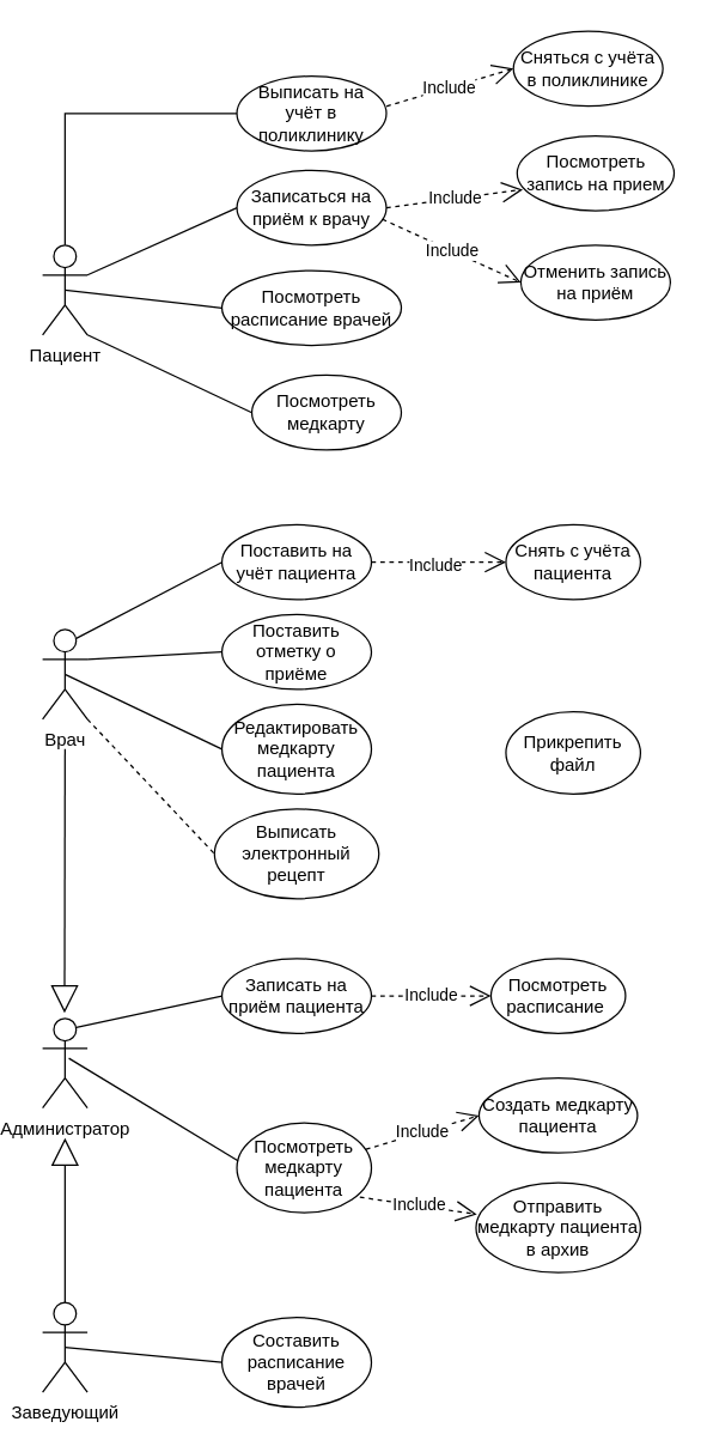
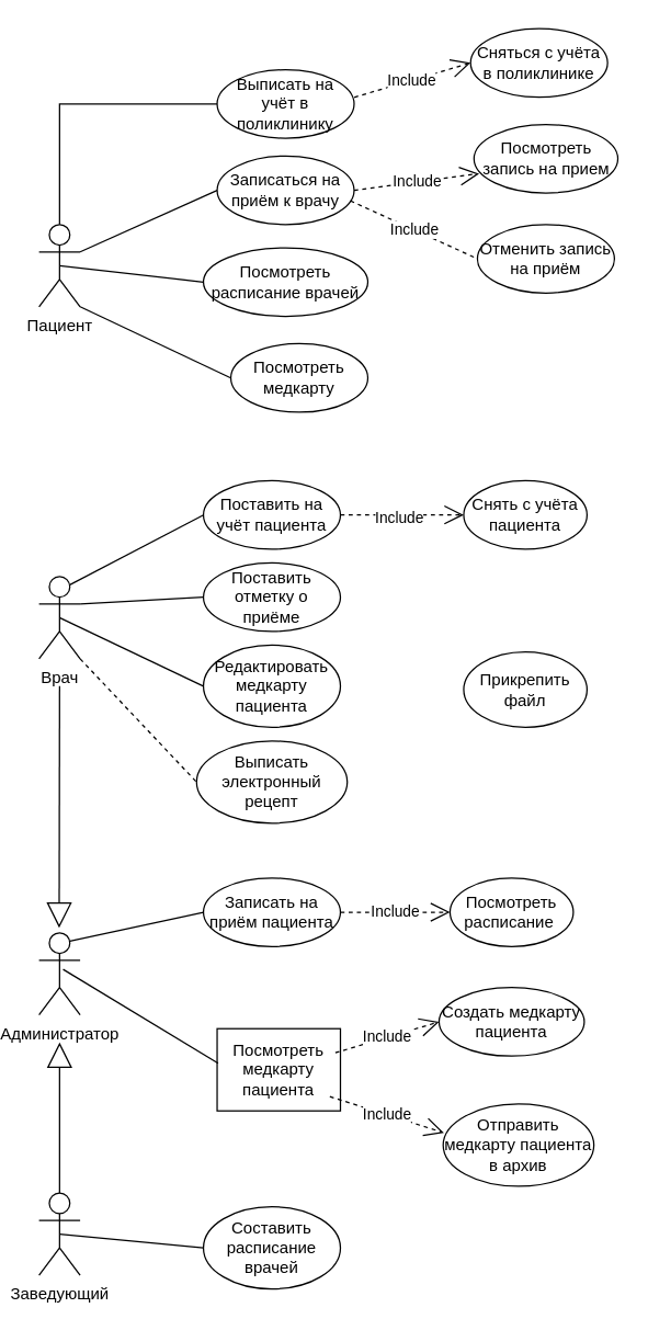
  <mxCell id="0" />
  <mxCell id="1" parent="0" />
  <mxCell id="2" value="&lt;font style=&quot;vertical-align: inherit;&quot;&gt;&lt;font style=&quot;vertical-align: inherit;&quot;&gt;Пациент&lt;/font&gt;&lt;/font&gt;" style="shape=umlActor;verticalLabelPosition=bottom;verticalAlign=top;html=1;" vertex="1" parent="1"><mxGeometry x="20" y="163" width="30" height="60" as="geometry" /></mxCell>
  <mxCell id="3" value="&lt;font style=&quot;vertical-align: inherit;&quot;&gt;&lt;font style=&quot;vertical-align: inherit;&quot;&gt;Выписать на учёт в поликлинику&lt;/font&gt;&lt;/font&gt;" style="ellipse;whiteSpace=wrap;html=1;" vertex="1" parent="1"><mxGeometry x="150" y="50" width="100" height="50" as="geometry" /></mxCell>
  <mxCell id="4" value="&lt;font style=&quot;vertical-align: inherit;&quot;&gt;&lt;font style=&quot;vertical-align: inherit;&quot;&gt;&lt;font style=&quot;vertical-align: inherit;&quot;&gt;&lt;font style=&quot;vertical-align: inherit;&quot;&gt;Сняться с учёта в поликлинике&lt;/font&gt;&lt;/font&gt;&lt;/font&gt;&lt;/font&gt;" style="ellipse;whiteSpace=wrap;html=1;" vertex="1" parent="1"><mxGeometry x="335" y="20" width="100" height="50" as="geometry" /></mxCell>
  <mxCell id="5" value="&lt;font style=&quot;vertical-align: inherit;&quot;&gt;&lt;font style=&quot;vertical-align: inherit;&quot;&gt;Записаться на приём к врачу&lt;/font&gt;&lt;/font&gt;" style="ellipse;whiteSpace=wrap;html=1;" vertex="1" parent="1"><mxGeometry x="150" y="113" width="100" height="50" as="geometry" /></mxCell>
  <mxCell id="6" value="&lt;font style=&quot;vertical-align: inherit;&quot;&gt;&lt;font style=&quot;vertical-align: inherit;&quot;&gt;&lt;font style=&quot;vertical-align: inherit;&quot;&gt;&lt;font style=&quot;vertical-align: inherit;&quot;&gt;&lt;font style=&quot;vertical-align: inherit;&quot;&gt;&lt;font style=&quot;vertical-align: inherit;&quot;&gt;Посмотреть запись на прием&lt;/font&gt;&lt;/font&gt;&lt;/font&gt;&lt;/font&gt;&lt;/font&gt;&lt;/font&gt;" style="ellipse;whiteSpace=wrap;html=1;" vertex="1" parent="1"><mxGeometry x="337.5" y="90" width="105" height="50" as="geometry" /></mxCell>
  <mxCell id="7" value="&lt;font style=&quot;vertical-align: inherit;&quot;&gt;&lt;font style=&quot;vertical-align: inherit;&quot;&gt;Отменить запись на приём&lt;/font&gt;&lt;/font&gt;" style="ellipse;whiteSpace=wrap;html=1;" vertex="1" parent="1"><mxGeometry x="340" y="163" width="100" height="50" as="geometry" /></mxCell>
  <mxCell id="8" value="&lt;font style=&quot;vertical-align: inherit;&quot;&gt;&lt;font style=&quot;vertical-align: inherit;&quot;&gt;Посмотреть расписание врачей&lt;/font&gt;&lt;/font&gt;" style="ellipse;whiteSpace=wrap;html=1;" vertex="1" parent="1"><mxGeometry x="140" y="180" width="120" height="50" as="geometry" /></mxCell>
  <mxCell id="9" value="&lt;font style=&quot;vertical-align: inherit;&quot;&gt;&lt;font style=&quot;vertical-align: inherit;&quot;&gt;Посмотреть медкарту&lt;/font&gt;&lt;/font&gt;" style="ellipse;whiteSpace=wrap;html=1;" vertex="1" parent="1"><mxGeometry x="160" y="250" width="100" height="50" as="geometry" /></mxCell>
  <mxCell id="10" value="&lt;font style=&quot;vertical-align: inherit;&quot;&gt;&lt;font style=&quot;vertical-align: inherit;&quot;&gt;Include&lt;/font&gt;&lt;/font&gt;" style="endArrow=open;endSize=12;dashed=1;html=1;rounded=0;exitX=1;exitY=0.5;exitDx=0;exitDy=0;entryX=0.036;entryY=0.717;entryDx=0;entryDy=0;entryPerimeter=0;" edge="1" parent="1" source="5" target="6"><mxGeometry width="160" relative="1" as="geometry"><mxPoint x="210" y="250" as="sourcePoint" /><mxPoint x="370" y="250" as="targetPoint" /></mxGeometry></mxCell>
- <mxCell id="11" value="&lt;font style=&quot;vertical-align: inherit;&quot;&gt;&lt;font style=&quot;vertical-align: inherit;&quot;&gt;Include&lt;/font&gt;&lt;/font&gt;" style="endArrow=open;endSize=12;dashed=1;html=1;rounded=0;exitX=0.973;exitY=0.654;exitDx=0;exitDy=0;exitPerimeter=0;entryX=0;entryY=0.5;entryDx=0;entryDy=0;" edge="1" parent="1" source="5" target="7"><mxGeometry width="160" relative="1" as="geometry"><mxPoint x="210" y="250" as="sourcePoint" /><mxPoint x="370" y="250" as="targetPoint" /></mxGeometry></mxCell>
+ <mxCell id="11" value="&lt;font style=&quot;vertical-align: inherit;&quot;&gt;&lt;font style=&quot;vertical-align: inherit;&quot;&gt;Include&lt;/font&gt;&lt;/font&gt;" style="endArrow=none;endSize=12;dashed=1;html=1;rounded=0;exitX=0.973;exitY=0.654;exitDx=0;exitDy=0;exitPerimeter=0;entryX=0;entryY=0.5;entryDx=0;entryDy=0;" edge="1" parent="1" source="5" target="7"><mxGeometry width="160" relative="1" as="geometry"><mxPoint x="210" y="250" as="sourcePoint" /><mxPoint x="370" y="250" as="targetPoint" /></mxGeometry></mxCell>
  <mxCell id="12" value="&lt;font style=&quot;vertical-align: inherit;&quot;&gt;&lt;font style=&quot;vertical-align: inherit;&quot;&gt;Include&lt;/font&gt;&lt;/font&gt;" style="endArrow=open;endSize=12;dashed=1;html=1;rounded=0;exitX=1.001;exitY=0.403;exitDx=0;exitDy=0;exitPerimeter=0;entryX=0;entryY=0.5;entryDx=0;entryDy=0;" edge="1" parent="1" source="3" target="4"><mxGeometry width="160" relative="1" as="geometry"><mxPoint x="210" y="250" as="sourcePoint" /><mxPoint x="370" y="250" as="targetPoint" /></mxGeometry></mxCell>
  <mxCell id="13" value="&lt;font style=&quot;vertical-align: inherit;&quot;&gt;&lt;font style=&quot;vertical-align: inherit;&quot;&gt;Врач&lt;/font&gt;&lt;/font&gt;" style="shape=umlActor;verticalLabelPosition=bottom;verticalAlign=top;html=1;" vertex="1" parent="1"><mxGeometry x="20" y="420" width="30" height="60" as="geometry" /></mxCell>
  <mxCell id="14" value="&lt;font style=&quot;vertical-align: inherit;&quot;&gt;&lt;font style=&quot;vertical-align: inherit;&quot;&gt;Поставить на учёт пациента&lt;/font&gt;&lt;/font&gt;" style="ellipse;whiteSpace=wrap;html=1;" vertex="1" parent="1"><mxGeometry x="140" y="350" width="100" height="50" as="geometry" /></mxCell>
  <mxCell id="15" value="&lt;font style=&quot;vertical-align: inherit;&quot;&gt;&lt;font style=&quot;vertical-align: inherit;&quot;&gt;Снять с учёта пациента&lt;/font&gt;&lt;/font&gt;" style="ellipse;whiteSpace=wrap;html=1;" vertex="1" parent="1"><mxGeometry x="330" y="350" width="90" height="50" as="geometry" /></mxCell>
  <mxCell id="16" value="&lt;font style=&quot;vertical-align: inherit;&quot;&gt;&lt;font style=&quot;vertical-align: inherit;&quot;&gt;Записать на приём пациента&lt;/font&gt;&lt;/font&gt;" style="ellipse;whiteSpace=wrap;html=1;" vertex="1" parent="1"><mxGeometry x="140" y="640" width="100" height="50" as="geometry" /></mxCell>
  <mxCell id="17" value="&lt;font style=&quot;vertical-align: inherit;&quot;&gt;&lt;font style=&quot;vertical-align: inherit;&quot;&gt;Поставить отметку о приёме&lt;/font&gt;&lt;/font&gt;" style="ellipse;whiteSpace=wrap;html=1;" vertex="1" parent="1"><mxGeometry x="140" y="410" width="100" height="50" as="geometry" /></mxCell>
- <mxCell id="18" value="&lt;font style=&quot;vertical-align: inherit;&quot;&gt;&lt;font style=&quot;vertical-align: inherit;&quot;&gt;&lt;font style=&quot;vertical-align: inherit;&quot;&gt;&lt;font style=&quot;vertical-align: inherit;&quot;&gt;Посмотреть медкарту пациента&lt;/font&gt;&lt;/font&gt;&lt;/font&gt;&lt;/font&gt;" style="ellipse;whiteSpace=wrap;html=1;" vertex="1" parent="1"><mxGeometry x="150" y="750" width="90" height="60" as="geometry" /></mxCell>
+ <mxCell id="18" value="&lt;font style=&quot;vertical-align: inherit;&quot;&gt;&lt;font style=&quot;vertical-align: inherit;&quot;&gt;&lt;font style=&quot;vertical-align: inherit;&quot;&gt;&lt;font style=&quot;vertical-align: inherit;&quot;&gt;Посмотреть медкарту пациента&lt;/font&gt;&lt;/font&gt;&lt;/font&gt;&lt;/font&gt;" style="whiteSpace=wrap;html=1;rounded=0;" vertex="1" parent="1"><mxGeometry x="150" y="750" width="90" height="60" as="geometry" /></mxCell>
  <mxCell id="19" value="&lt;font style=&quot;vertical-align: inherit;&quot;&gt;&lt;font style=&quot;vertical-align: inherit;&quot;&gt;&lt;font style=&quot;vertical-align: inherit;&quot;&gt;&lt;font style=&quot;vertical-align: inherit;&quot;&gt;Создать медкарту пациента&lt;/font&gt;&lt;/font&gt;&lt;/font&gt;&lt;/font&gt;" style="ellipse;whiteSpace=wrap;html=1;" vertex="1" parent="1"><mxGeometry x="312" y="720" width="106" height="50" as="geometry" /></mxCell>
  <mxCell id="20" value="&lt;font style=&quot;vertical-align: inherit;&quot;&gt;&lt;font style=&quot;vertical-align: inherit;&quot;&gt;&lt;font style=&quot;vertical-align: inherit;&quot;&gt;&lt;font style=&quot;vertical-align: inherit;&quot;&gt;Редактировать медкарту пациента&lt;/font&gt;&lt;/font&gt;&lt;/font&gt;&lt;/font&gt;" style="ellipse;whiteSpace=wrap;html=1;" vertex="1" parent="1"><mxGeometry x="140" y="470" width="100" height="60" as="geometry" /></mxCell>
- <mxCell id="21" value="&lt;font style=&quot;vertical-align: inherit;&quot;&gt;&lt;font style=&quot;vertical-align: inherit;&quot;&gt;Отправить медкарту пациента в архив&lt;/font&gt;&lt;/font&gt;" style="ellipse;whiteSpace=wrap;html=1;" vertex="1" parent="1"><mxGeometry x="310" y="790" width="110" height="60" as="geometry" /></mxCell>
+ <mxCell id="21" value="&lt;font style=&quot;vertical-align: inherit;&quot;&gt;&lt;font style=&quot;vertical-align: inherit;&quot;&gt;Отправить медкарту пациента в архив&lt;/font&gt;&lt;/font&gt;" style="ellipse;whiteSpace=wrap;html=1;" vertex="1" parent="1"><mxGeometry x="315" y="805" width="110" height="60" as="geometry" /></mxCell>
  <mxCell id="22" value="&lt;font style=&quot;vertical-align: inherit;&quot;&gt;&lt;font style=&quot;vertical-align: inherit;&quot;&gt;Посмотреть расписание&amp;nbsp;&lt;/font&gt;&lt;/font&gt;" style="ellipse;whiteSpace=wrap;html=1;" vertex="1" parent="1"><mxGeometry x="320" y="640" width="90" height="50" as="geometry" /></mxCell>
  <mxCell id="23" value="" style="endArrow=open;endSize=12;dashed=1;html=1;rounded=0;exitX=1;exitY=0.5;exitDx=0;exitDy=0;entryX=0;entryY=0.5;entryDx=0;entryDy=0;" edge="1" parent="1" source="14" target="15"><mxGeometry width="160" relative="1" as="geometry"><mxPoint x="210" y="470" as="sourcePoint" /><mxPoint x="370" y="470" as="targetPoint" /></mxGeometry></mxCell>
  <mxCell id="24" value="&lt;font style=&quot;vertical-align: inherit;&quot;&gt;&lt;font style=&quot;vertical-align: inherit;&quot;&gt;Include&lt;/font&gt;&lt;/font&gt;" style="edgeLabel;html=1;align=center;verticalAlign=middle;resizable=0;points=[];" vertex="1" connectable="0" parent="23"><mxGeometry x="-0.067" y="-1" relative="1" as="geometry"><mxPoint as="offset" /></mxGeometry></mxCell>
  <mxCell id="25" value="&lt;font style=&quot;vertical-align: inherit;&quot;&gt;&lt;font style=&quot;vertical-align: inherit;&quot;&gt;Include&lt;/font&gt;&lt;/font&gt;" style="endArrow=open;endSize=12;dashed=1;html=1;rounded=0;entryX=0;entryY=0.5;entryDx=0;entryDy=0;exitX=1;exitY=0.5;exitDx=0;exitDy=0;" edge="1" parent="1" source="16" target="22"><mxGeometry width="160" relative="1" as="geometry"><mxPoint x="240" y="470" as="sourcePoint" /><mxPoint x="370" y="470" as="targetPoint" /></mxGeometry></mxCell>
  <mxCell id="26" value="&lt;font style=&quot;vertical-align: inherit;&quot;&gt;&lt;font style=&quot;vertical-align: inherit;&quot;&gt;Include&lt;/font&gt;&lt;/font&gt;" style="endArrow=open;endSize=12;dashed=1;html=1;rounded=0;exitX=0.959;exitY=0.293;exitDx=0;exitDy=0;exitPerimeter=0;entryX=0;entryY=0.5;entryDx=0;entryDy=0;" edge="1" parent="1" source="18" target="19"><mxGeometry width="160" relative="1" as="geometry"><mxPoint x="210" y="470" as="sourcePoint" /><mxPoint x="370" y="470" as="targetPoint" /></mxGeometry></mxCell>
  <mxCell id="27" value="&lt;font style=&quot;vertical-align: inherit;&quot;&gt;&lt;font style=&quot;vertical-align: inherit;&quot;&gt;Include&lt;/font&gt;&lt;/font&gt;" style="endArrow=open;endSize=12;dashed=1;html=1;rounded=0;exitX=0.914;exitY=0.826;exitDx=0;exitDy=0;exitPerimeter=0;entryX=0.005;entryY=0.35;entryDx=0;entryDy=0;entryPerimeter=0;" edge="1" parent="1" source="18" target="21"><mxGeometry width="160" relative="1" as="geometry"><mxPoint x="210" y="530" as="sourcePoint" /><mxPoint x="370" y="530" as="targetPoint" /></mxGeometry></mxCell>
  <mxCell id="28" value="&lt;font style=&quot;vertical-align: inherit;&quot;&gt;&lt;font style=&quot;vertical-align: inherit;&quot;&gt;Администратор&lt;/font&gt;&lt;/font&gt;" style="shape=umlActor;verticalLabelPosition=bottom;verticalAlign=top;html=1;" vertex="1" parent="1"><mxGeometry x="20" y="680" width="30" height="60" as="geometry" /></mxCell>
  <mxCell id="29" value="" style="endArrow=block;endSize=16;endFill=0;html=1;rounded=0;entryX=0.49;entryY=-0.06;entryDx=0;entryDy=0;entryPerimeter=0;" edge="1" parent="1" target="28"><mxGeometry width="160" relative="1" as="geometry"><mxPoint x="35" y="500" as="sourcePoint" /><mxPoint x="35" y="500" as="targetPoint" /></mxGeometry></mxCell>
  <mxCell id="30" value="&lt;font style=&quot;vertical-align: inherit;&quot;&gt;&lt;font style=&quot;vertical-align: inherit;&quot;&gt;Выписать электронный рецепт&lt;/font&gt;&lt;/font&gt;" style="ellipse;whiteSpace=wrap;html=1;" vertex="1" parent="1"><mxGeometry x="135" y="540" width="110" height="60" as="geometry" /></mxCell>
  <mxCell id="31" value="&lt;font style=&quot;vertical-align: inherit;&quot;&gt;&lt;font style=&quot;vertical-align: inherit;&quot;&gt;Прикрепить файл&lt;/font&gt;&lt;/font&gt;" style="ellipse;whiteSpace=wrap;html=1;" vertex="1" parent="1"><mxGeometry x="330" y="475" width="90" height="55" as="geometry" /></mxCell>
  <mxCell id="32" value="" style="endArrow=none;html=1;edgeStyle=orthogonalEdgeStyle;rounded=0;exitX=0.5;exitY=0;exitDx=0;exitDy=0;exitPerimeter=0;entryX=0;entryY=0.5;entryDx=0;entryDy=0;" edge="1" parent="1" source="2" target="3"><mxGeometry relative="1" as="geometry"><mxPoint x="210" y="250" as="sourcePoint" /><mxPoint x="370" y="250" as="targetPoint" /></mxGeometry></mxCell>
  <mxCell id="33" value="" style="endArrow=none;html=1;rounded=0;exitX=1;exitY=0.333;exitDx=0;exitDy=0;exitPerimeter=0;entryX=0;entryY=0.5;entryDx=0;entryDy=0;" edge="1" parent="1" source="2" target="5"><mxGeometry width="50" height="50" relative="1" as="geometry"><mxPoint x="270" y="270" as="sourcePoint" /><mxPoint x="320" y="220" as="targetPoint" /></mxGeometry></mxCell>
  <mxCell id="34" value="" style="endArrow=none;html=1;rounded=0;entryX=0;entryY=0.5;entryDx=0;entryDy=0;exitX=0.5;exitY=0.5;exitDx=0;exitDy=0;exitPerimeter=0;" edge="1" parent="1" source="2" target="8"><mxGeometry width="50" height="50" relative="1" as="geometry"><mxPoint x="270" y="270" as="sourcePoint" /><mxPoint x="320" y="220" as="targetPoint" /></mxGeometry></mxCell>
  <mxCell id="35" value="" style="endArrow=none;html=1;rounded=0;exitX=1;exitY=1;exitDx=0;exitDy=0;exitPerimeter=0;entryX=0;entryY=0.5;entryDx=0;entryDy=0;" edge="1" parent="1" source="2" target="9"><mxGeometry width="50" height="50" relative="1" as="geometry"><mxPoint x="270" y="270" as="sourcePoint" /><mxPoint x="320" y="220" as="targetPoint" /></mxGeometry></mxCell>
  <mxCell id="36" value="" style="endArrow=none;html=1;rounded=0;exitX=0.75;exitY=0.1;exitDx=0;exitDy=0;exitPerimeter=0;entryX=0;entryY=0.5;entryDx=0;entryDy=0;" edge="1" parent="1" source="13" target="14"><mxGeometry width="50" height="50" relative="1" as="geometry"><mxPoint x="270" y="440" as="sourcePoint" /><mxPoint x="320" y="390" as="targetPoint" /></mxGeometry></mxCell>
  <mxCell id="37" value="" style="endArrow=none;html=1;rounded=0;exitX=1;exitY=0.333;exitDx=0;exitDy=0;exitPerimeter=0;entryX=0;entryY=0.5;entryDx=0;entryDy=0;" edge="1" parent="1" source="13" target="17"><mxGeometry width="50" height="50" relative="1" as="geometry"><mxPoint x="270" y="440" as="sourcePoint" /><mxPoint x="320" y="390" as="targetPoint" /></mxGeometry></mxCell>
  <mxCell id="38" value="" style="endArrow=none;html=1;rounded=0;exitX=0.5;exitY=0.5;exitDx=0;exitDy=0;exitPerimeter=0;entryX=0;entryY=0.5;entryDx=0;entryDy=0;" edge="1" parent="1" source="13" target="20"><mxGeometry width="50" height="50" relative="1" as="geometry"><mxPoint x="270" y="440" as="sourcePoint" /><mxPoint x="320" y="390" as="targetPoint" /></mxGeometry></mxCell>
  <mxCell id="39" value="" style="endArrow=none;html=1;rounded=0;exitX=1;exitY=1;exitDx=0;exitDy=0;exitPerimeter=0;entryX=0;entryY=0.5;entryDx=0;entryDy=0;dashed=1;" edge="1" parent="1" source="13" target="30"><mxGeometry width="50" height="50" relative="1" as="geometry"><mxPoint x="270" y="440" as="sourcePoint" /><mxPoint x="320" y="390" as="targetPoint" /></mxGeometry></mxCell>
  <mxCell id="40" value="" style="endArrow=none;html=1;rounded=0;exitX=0.75;exitY=0.1;exitDx=0;exitDy=0;exitPerimeter=0;entryX=0;entryY=0.5;entryDx=0;entryDy=0;" edge="1" parent="1" source="28" target="16"><mxGeometry width="50" height="50" relative="1" as="geometry"><mxPoint x="270" y="670" as="sourcePoint" /><mxPoint x="320" y="620" as="targetPoint" /></mxGeometry></mxCell>
  <mxCell id="41" value="" style="endArrow=none;html=1;rounded=0;exitX=0.586;exitY=0.445;exitDx=0;exitDy=0;exitPerimeter=0;entryX=0.008;entryY=0.421;entryDx=0;entryDy=0;entryPerimeter=0;" edge="1" parent="1" source="28" target="18"><mxGeometry width="50" height="50" relative="1" as="geometry"><mxPoint x="270" y="670" as="sourcePoint" /><mxPoint x="320" y="620" as="targetPoint" /></mxGeometry></mxCell>
  <mxCell id="42" value="&lt;font style=&quot;vertical-align: inherit;&quot;&gt;&lt;font style=&quot;vertical-align: inherit;&quot;&gt;Заведующий&lt;/font&gt;&lt;/font&gt;" style="shape=umlActor;verticalLabelPosition=bottom;verticalAlign=top;html=1;" vertex="1" parent="1"><mxGeometry x="20" y="870" width="30" height="60" as="geometry" /></mxCell>
  <mxCell id="43" value="&lt;font style=&quot;vertical-align: inherit;&quot;&gt;&lt;font style=&quot;vertical-align: inherit;&quot;&gt;&lt;font style=&quot;vertical-align: inherit;&quot;&gt;&lt;font style=&quot;vertical-align: inherit;&quot;&gt;Составить расписание врачей&lt;/font&gt;&lt;/font&gt;&lt;/font&gt;&lt;/font&gt;" style="ellipse;whiteSpace=wrap;html=1;" vertex="1" parent="1"><mxGeometry x="140" y="880" width="100" height="60" as="geometry" /></mxCell>
  <mxCell id="44" value="" style="endArrow=none;html=1;rounded=0;entryX=0;entryY=0.5;entryDx=0;entryDy=0;exitX=0.5;exitY=0.5;exitDx=0;exitDy=0;exitPerimeter=0;" edge="1" parent="1" source="42" target="43"><mxGeometry width="50" height="50" relative="1" as="geometry"><mxPoint x="270" y="900" as="sourcePoint" /><mxPoint x="320" y="850" as="targetPoint" /></mxGeometry></mxCell>
  <mxCell id="45" value="" style="endArrow=block;endSize=16;endFill=0;html=1;rounded=0;exitX=0.5;exitY=0;exitDx=0;exitDy=0;exitPerimeter=0;" edge="1" parent="1" source="42"><mxGeometry width="160" relative="1" as="geometry"><mxPoint x="210" y="760" as="sourcePoint" /><mxPoint x="35" y="760" as="targetPoint" /></mxGeometry></mxCell>
